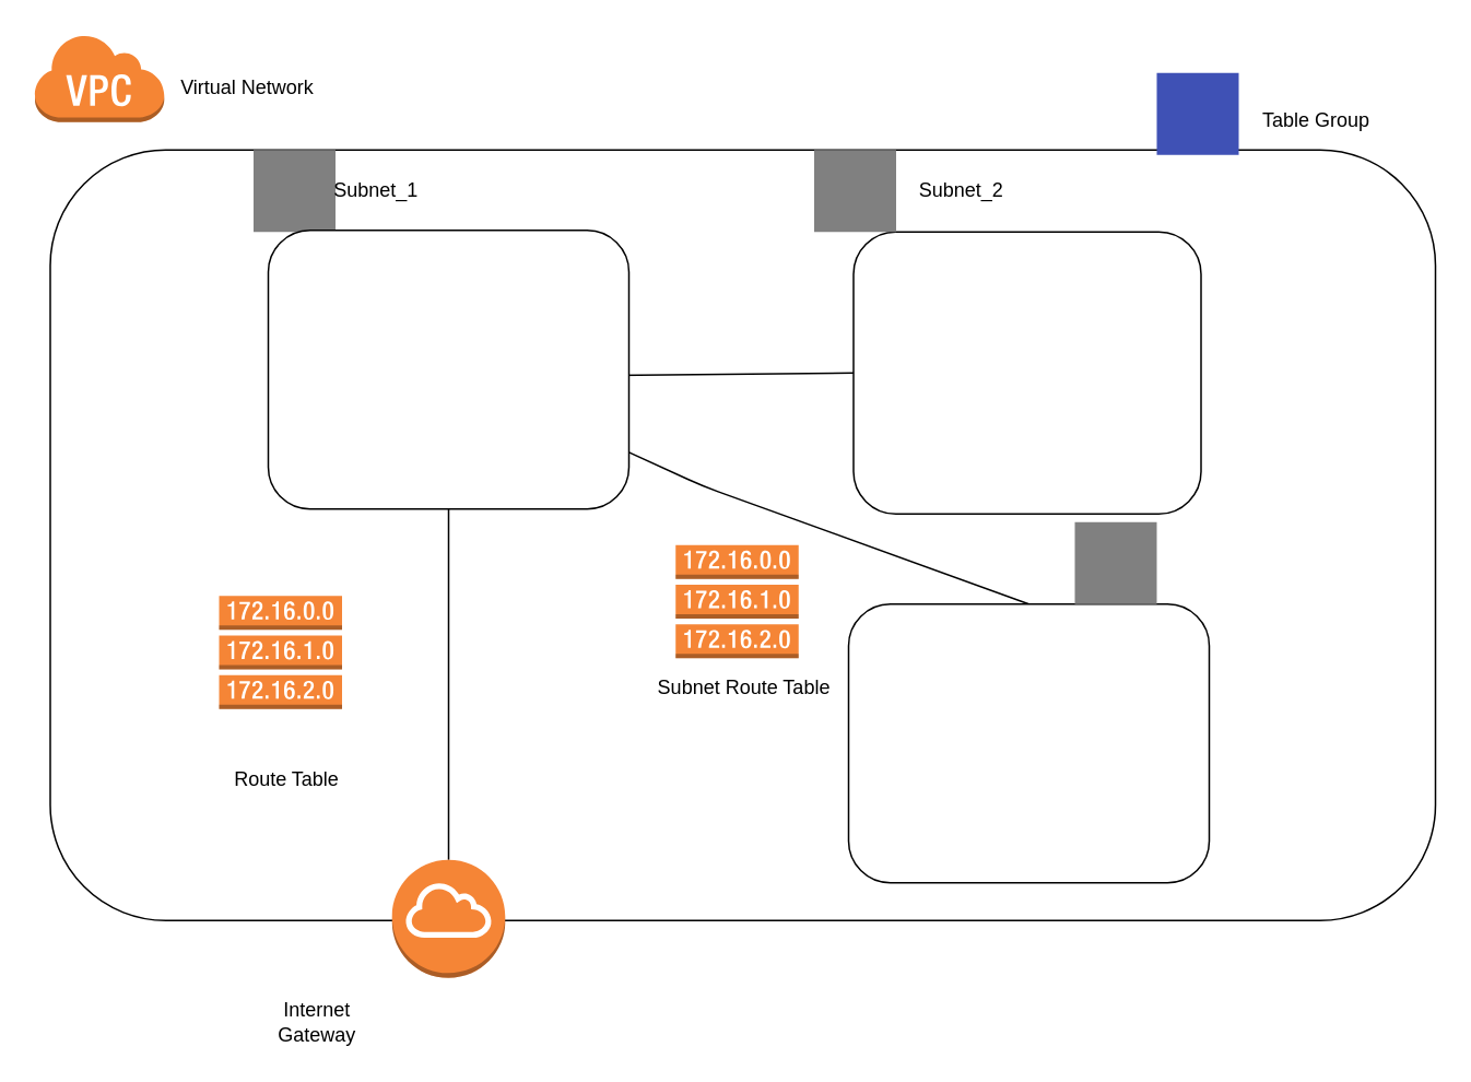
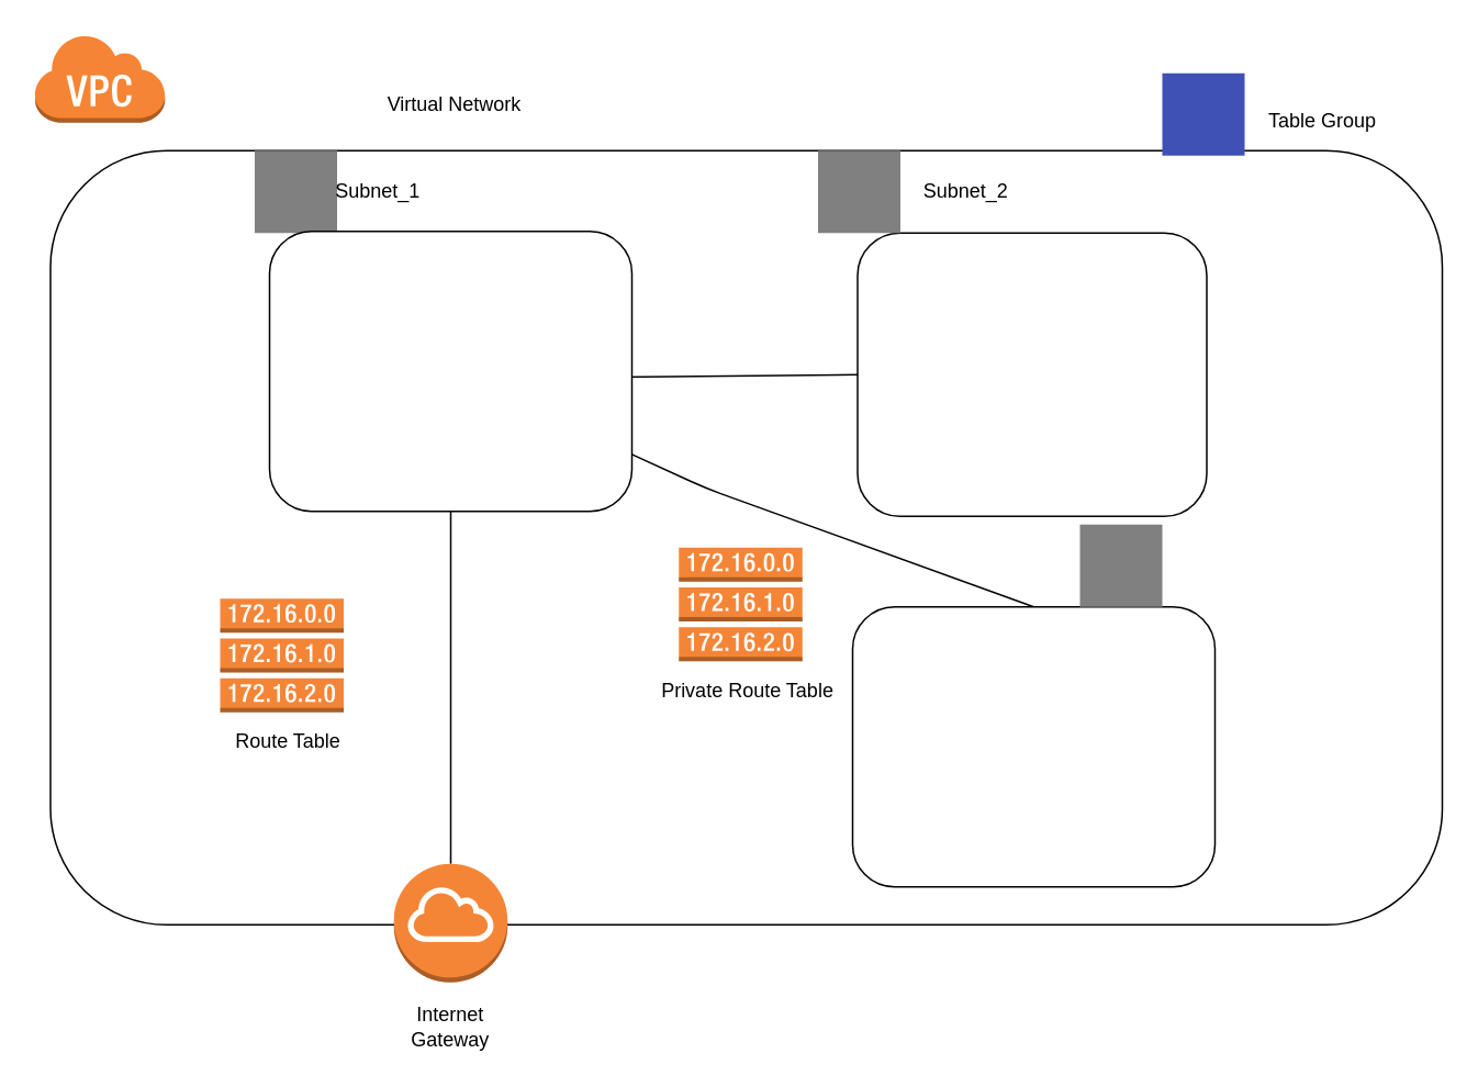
  <mxCell id="0" />
  <mxCell id="1" parent="0" />
  <mxCell id="2" value="" style="rounded=1;whiteSpace=wrap;html=1;fillColor=default;" parent="1" vertex="1"><mxGeometry x="30" y="91" width="845" height="470" as="geometry" /></mxCell>
  <mxCell id="3" value="" style="outlineConnect=0;dashed=0;verticalLabelPosition=bottom;verticalAlign=top;align=center;html=1;shape=mxgraph.aws3.virtual_private_cloud;fillColor=#F58534;gradientColor=none;" parent="1" vertex="1"><mxGeometry x="20" y="20" width="79.5" height="54" as="geometry" /></mxCell>
  <mxCell id="4" value="" style="fillColor=#808080;aspect=fixed;sketch=0;pointerEvents=1;shadow=0;dashed=0;html=1;strokeColor=none;labelPosition=center;verticalLabelPosition=bottom;outlineConnect=0;verticalAlign=top;align=center;shape=mxgraph.openstack.neutron_subnet;" parent="1" vertex="1"><mxGeometry x="154" y="91" width="50" height="50" as="geometry" /></mxCell>
  <mxCell id="5" style="edgeStyle=none;html=1;exitX=1;exitY=0.5;exitDx=0;exitDy=0;entryX=0;entryY=0.5;entryDx=0;entryDy=0;startArrow=none;startFill=0;endArrow=none;endFill=0;" parent="1" target="7" edge="1"><mxGeometry relative="1" as="geometry"><mxPoint x="320" y="229" as="sourcePoint" /></mxGeometry></mxCell>
  <mxCell id="6" style="edgeStyle=none;html=1;endArrow=none;endFill=0;entryX=0.5;entryY=0;entryDx=0;entryDy=0;" parent="1" source="20" target="18" edge="1"><mxGeometry relative="1" as="geometry"><mxPoint x="581" y="270" as="targetPoint" /><Array as="points"><mxPoint x="428" y="296" /></Array></mxGeometry></mxCell>
  <mxCell id="7" value="" style="rounded=1;whiteSpace=wrap;html=1;" parent="1" vertex="1"><mxGeometry x="520" y="141" width="212" height="172" as="geometry" /></mxCell>
  <mxCell id="8" value="" style="fillColor=#808080;aspect=fixed;sketch=0;pointerEvents=1;shadow=0;dashed=0;html=1;strokeColor=none;labelPosition=center;verticalLabelPosition=bottom;outlineConnect=0;verticalAlign=top;align=center;shape=mxgraph.openstack.neutron_subnet;" parent="1" vertex="1"><mxGeometry x="496" y="91" width="50" height="50" as="geometry" /></mxCell>
- <mxCell id="9" value="Virtual Network" style="text;html=1;align=center;verticalAlign=middle;resizable=0;points=[];autosize=1;strokeColor=none;fillColor=none;" parent="1" vertex="1"><mxGeometry x="99.5" y="38" width="100" height="30" as="geometry" /></mxCell>
+ <mxCell id="9" value="Virtual Network" style="text;html=1;align=center;verticalAlign=middle;resizable=0;points=[];autosize=1;strokeColor=none;fillColor=none;" parent="1" vertex="1"><mxGeometry x="224.5" y="48" width="100" height="30" as="geometry" /></mxCell>
  <mxCell id="10" value="Subnet_2" style="text;html=1;align=center;verticalAlign=middle;whiteSpace=wrap;rounded=0;" parent="1" vertex="1"><mxGeometry x="556" y="101" width="60" height="30" as="geometry" /></mxCell>
  <mxCell id="11" style="edgeStyle=none;html=1;startArrow=none;startFill=0;endArrow=none;endFill=0;exitX=0.5;exitY=0;exitDx=0;exitDy=0;exitPerimeter=0;entryX=0.5;entryY=1;entryDx=0;entryDy=0;" parent="1" source="12" target="20" edge="1"><mxGeometry relative="1" as="geometry"><mxPoint x="199" y="321" as="targetPoint" /></mxGeometry></mxCell>
  <mxCell id="12" value="" style="outlineConnect=0;dashed=0;verticalLabelPosition=bottom;verticalAlign=top;align=center;html=1;shape=mxgraph.aws3.internet_gateway;fillColor=#F58536;gradientColor=none;" parent="1" vertex="1"><mxGeometry x="238.5" y="524" width="69" height="72" as="geometry" /></mxCell>
- <mxCell id="13" value="Internet Gateway" style="text;html=1;align=center;verticalAlign=middle;whiteSpace=wrap;rounded=0;" parent="1" vertex="1"><mxGeometry x="163" y="608" width="60" height="30" as="geometry" /></mxCell>
+ <mxCell id="13" value="Internet Gateway" style="text;html=1;align=center;verticalAlign=middle;whiteSpace=wrap;rounded=0;" parent="1" vertex="1"><mxGeometry x="243" y="608" width="60" height="30" as="geometry" /></mxCell>
  <mxCell id="14" value="" style="outlineConnect=0;dashed=0;verticalLabelPosition=bottom;verticalAlign=top;align=center;html=1;shape=mxgraph.aws3.route_table;fillColor=#F58536;gradientColor=none;" parent="1" vertex="1"><mxGeometry x="133" y="363" width="75" height="69" as="geometry" /></mxCell>
- <mxCell id="15" value="Route Table" style="text;html=1;align=center;verticalAlign=middle;resizable=0;points=[];autosize=1;strokeColor=none;fillColor=none;" parent="1" vertex="1"><mxGeometry x="133" y="462" width="82" height="26" as="geometry" /></mxCell>
+ <mxCell id="15" value="Route Table" style="text;html=1;align=center;verticalAlign=middle;resizable=0;points=[];autosize=1;strokeColor=none;fillColor=none;" parent="1" vertex="1"><mxGeometry x="133" y="437" width="82" height="26" as="geometry" /></mxCell>
  <mxCell id="16" value="" style="fillColor=#3F51B5;aspect=fixed;sketch=0;pointerEvents=1;shadow=0;dashed=0;html=1;strokeColor=none;labelPosition=center;verticalLabelPosition=bottom;outlineConnect=0;verticalAlign=top;align=center;shape=mxgraph.openstack.neutron_securitygroup;" parent="1" vertex="1"><mxGeometry x="705" y="44" width="50" height="50" as="geometry" /></mxCell>
  <mxCell id="17" value="Table Group" style="text;html=1;align=center;verticalAlign=middle;resizable=0;points=[];autosize=1;strokeColor=none;fillColor=none;" parent="1" vertex="1"><mxGeometry x="753" y="60" width="98" height="26" as="geometry" /></mxCell>
  <mxCell id="18" value="" style="rounded=1;whiteSpace=wrap;html=1;" parent="1" vertex="1"><mxGeometry x="517" y="368" width="220" height="170" as="geometry" /></mxCell>
  <mxCell id="19" value="" style="fillColor=#808080;aspect=fixed;sketch=0;pointerEvents=1;shadow=0;dashed=0;html=1;strokeColor=none;labelPosition=center;verticalLabelPosition=bottom;outlineConnect=0;verticalAlign=top;align=center;shape=mxgraph.openstack.neutron_subnet;" parent="1" vertex="1"><mxGeometry x="655" y="318" width="50" height="50" as="geometry" /></mxCell>
  <mxCell id="20" value="" style="rounded=1;whiteSpace=wrap;html=1;" parent="1" vertex="1"><mxGeometry x="163" y="140" width="220" height="170" as="geometry" /></mxCell>
  <mxCell id="21" value="Subnet_1" style="text;html=1;align=center;verticalAlign=middle;whiteSpace=wrap;rounded=0;" parent="1" vertex="1"><mxGeometry x="199" y="101" width="60" height="30" as="geometry" /></mxCell>
  <mxCell id="22" value="" style="outlineConnect=0;dashed=0;verticalLabelPosition=bottom;verticalAlign=top;align=center;html=1;shape=mxgraph.aws3.route_table;fillColor=#F58536;gradientColor=none;" vertex="1" parent="1"><mxGeometry x="411.5" y="332" width="75" height="69" as="geometry" /></mxCell>
- <mxCell id="23" value="Subnet Route Table" style="text;html=1;align=center;verticalAlign=middle;resizable=0;points=[];autosize=1;strokeColor=none;fillColor=none;" vertex="1" parent="1"><mxGeometry x="391.5" y="406" width="123" height="26" as="geometry" /></mxCell>
+ <mxCell id="23" value="Private Route Table" style="text;html=1;align=center;verticalAlign=middle;resizable=0;points=[];autosize=1;strokeColor=none;fillColor=none;" vertex="1" parent="1"><mxGeometry x="391.5" y="406" width="123" height="26" as="geometry" /></mxCell>
